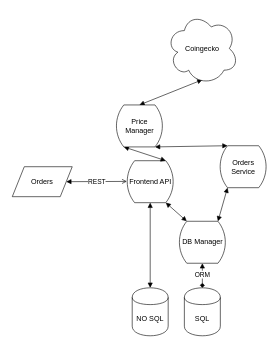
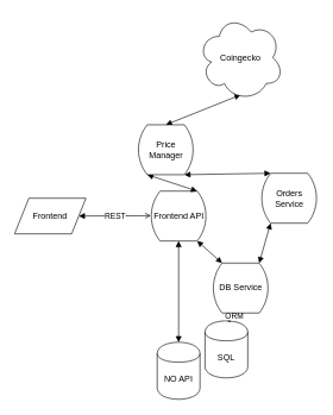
  <mxCell id="0" />
  <mxCell id="1" parent="0" />
- <mxCell id="2" value="SQL" style="shape=cylinder;whiteSpace=wrap;html=1;boundedLbl=1;backgroundOutline=1;" parent="1" vertex="1"><mxGeometry x="307" y="479" width="60" height="80" as="geometry" /></mxCell>
+ <mxCell id="2" value="SQL" style="shape=cylinder;whiteSpace=wrap;html=1;boundedLbl=1;backgroundOutline=1;" parent="1" vertex="1"><mxGeometry x="287" y="449" width="60" height="80" as="geometry" /></mxCell>
  <mxCell id="3" value="Frontend API" style="html=1;dashed=0;whitespace=wrap;shape=mxgraph.dfd.loop" parent="1" vertex="1"><mxGeometry x="210" y="267" width="80" height="70" as="geometry" /></mxCell>
  <mxCell id="4" value="Orders&lt;br&gt;Service" style="html=1;dashed=0;whitespace=wrap;shape=mxgraph.dfd.loop" parent="1" vertex="1"><mxGeometry x="365" y="242" width="80" height="70" as="geometry" /></mxCell>
  <mxCell id="5" style="edgeStyle=none;shape=connector;rounded=1;html=1;entryX=0.5;entryY=0;entryDx=0;entryDy=0;entryPerimeter=0;labelBackgroundColor=default;strokeColor=default;fontFamily=Helvetica;fontSize=11;fontColor=default;startArrow=block;startFill=1;endArrow=block;endFill=1;exitX=0.55;exitY=0.95;exitDx=0;exitDy=0;exitPerimeter=0;" edge="1" parent="1" target="17"><mxGeometry relative="1" as="geometry"><mxPoint x="337" y="132" as="sourcePoint" /></mxGeometry></mxCell>
  <mxCell id="6" value="Coingecko" style="shape=cloud;whiteSpace=wrap;html=1;" parent="1" vertex="1"><mxGeometry x="277" y="20" width="120" height="120" as="geometry" /></mxCell>
  <mxCell id="7" style="edgeStyle=none;html=1;exitX=1;exitY=0.5;exitDx=0;exitDy=0;entryX=0.013;entryY=0.493;entryDx=0;entryDy=0;entryPerimeter=0;endArrow=open;endFill=1;startArrow=block;startFill=1;" parent="1" source="9" target="3" edge="1"><mxGeometry relative="1" as="geometry" /></mxCell>
  <mxCell id="8" value="REST" style="edgeLabel;html=1;align=center;verticalAlign=middle;resizable=0;points=[];fontSize=11;fontFamily=Helvetica;fontColor=default;" vertex="1" connectable="0" parent="7"><mxGeometry x="0.014" relative="1" as="geometry"><mxPoint as="offset" /></mxGeometry></mxCell>
- <mxCell id="9" value="Orders" style="shape=parallelogram;perimeter=parallelogramPerimeter;whiteSpace=wrap;html=1;dashed=0;" parent="1" vertex="1"><mxGeometry x="20" y="277" width="100" height="50" as="geometry" /></mxCell>
+ <mxCell id="9" value="Frontend" style="shape=parallelogram;perimeter=parallelogramPerimeter;whiteSpace=wrap;html=1;dashed=0;" parent="1" vertex="1"><mxGeometry x="20" y="277" width="100" height="50" as="geometry" /></mxCell>
  <mxCell id="10" style="edgeStyle=none;html=1;exitX=0.5;exitY=1;exitDx=0;exitDy=0;exitPerimeter=0;entryX=0.5;entryY=0;entryDx=0;entryDy=0;endArrow=diamond;endFill=1;startArrow=block;startFill=1;" edge="1" parent="1" source="14" target="2"><mxGeometry relative="1" as="geometry" /></mxCell>
  <mxCell id="11" value="ORM" style="edgeLabel;html=1;align=center;verticalAlign=middle;resizable=0;points=[];fontSize=11;fontFamily=Helvetica;fontColor=default;" vertex="1" connectable="0" parent="10"><mxGeometry x="-0.105" y="-1" relative="1" as="geometry"><mxPoint as="offset" /></mxGeometry></mxCell>
  <mxCell id="12" style="edgeStyle=none;shape=connector;rounded=1;html=1;exitX=0;exitY=0;exitDx=66;exitDy=0;exitPerimeter=0;entryX=0;entryY=0;entryDx=14;entryDy=70;entryPerimeter=0;labelBackgroundColor=default;strokeColor=default;fontFamily=Helvetica;fontSize=11;fontColor=default;startArrow=block;startFill=1;endArrow=block;endFill=1;" edge="1" parent="1" source="14" target="4"><mxGeometry relative="1" as="geometry" /></mxCell>
  <mxCell id="13" style="edgeStyle=none;shape=connector;rounded=1;html=1;exitX=0;exitY=0;exitDx=14;exitDy=0;exitPerimeter=0;entryX=0;entryY=0;entryDx=66;entryDy=70;entryPerimeter=0;labelBackgroundColor=default;strokeColor=default;fontFamily=Helvetica;fontSize=11;fontColor=default;startArrow=block;startFill=1;endArrow=block;endFill=1;" edge="1" parent="1" source="14" target="3"><mxGeometry relative="1" as="geometry" /></mxCell>
- <mxCell id="14" value="DB Manager" style="html=1;dashed=0;whitespace=wrap;shape=mxgraph.dfd.loop" vertex="1" parent="1"><mxGeometry x="297" y="368" width="80" height="70" as="geometry" /></mxCell>
+ <mxCell id="14" value="DB Service" style="html=1;dashed=0;whitespace=wrap;shape=mxgraph.dfd.loop" vertex="1" parent="1"><mxGeometry x="297" y="368" width="80" height="70" as="geometry" /></mxCell>
  <mxCell id="15" style="edgeStyle=none;shape=connector;rounded=1;html=1;exitX=0;exitY=0;exitDx=66;exitDy=70;exitPerimeter=0;entryX=0;entryY=0;entryDx=14;entryDy=0;entryPerimeter=0;labelBackgroundColor=default;strokeColor=default;fontFamily=Helvetica;fontSize=11;fontColor=default;startArrow=block;startFill=1;endArrow=block;endFill=1;" edge="1" parent="1" source="17" target="4"><mxGeometry relative="1" as="geometry" /></mxCell>
  <mxCell id="16" style="edgeStyle=none;shape=connector;rounded=1;html=1;exitX=0;exitY=0;exitDx=14;exitDy=70;exitPerimeter=0;entryX=0;entryY=0;entryDx=66;entryDy=0;entryPerimeter=0;labelBackgroundColor=default;strokeColor=default;fontFamily=Helvetica;fontSize=11;fontColor=default;startArrow=block;startFill=1;endArrow=block;endFill=1;" edge="1" parent="1" source="17" target="3"><mxGeometry relative="1" as="geometry" /></mxCell>
  <mxCell id="17" value="Price&lt;br&gt;Manager" style="html=1;dashed=0;whitespace=wrap;shape=mxgraph.dfd.loop" vertex="1" parent="1"><mxGeometry x="192" y="174" width="80" height="70" as="geometry" /></mxCell>
  <mxCell id="18" style="edgeStyle=none;shape=connector;rounded=1;html=1;exitX=0.5;exitY=0;exitDx=0;exitDy=0;entryX=0.5;entryY=1;entryDx=0;entryDy=0;labelBackgroundColor=default;strokeColor=default;fontFamily=Helvetica;fontSize=11;fontColor=default;startArrow=block;startFill=1;endArrow=block;endFill=1;entryPerimeter=0;" edge="1" parent="1" source="19" target="3"><mxGeometry relative="1" as="geometry" /></mxCell>
- <mxCell id="19" value="NO SQL" style="shape=cylinder;whiteSpace=wrap;html=1;boundedLbl=1;backgroundOutline=1;" vertex="1" parent="1"><mxGeometry x="220" y="479" width="60" height="80" as="geometry" /></mxCell>
+ <mxCell id="19" value="NO API" style="shape=cylinder;whiteSpace=wrap;html=1;boundedLbl=1;backgroundOutline=1;" vertex="1" parent="1"><mxGeometry x="220" y="479" width="60" height="80" as="geometry" /></mxCell>
